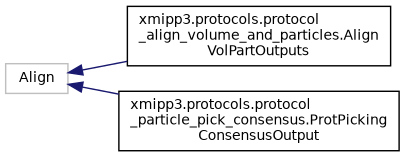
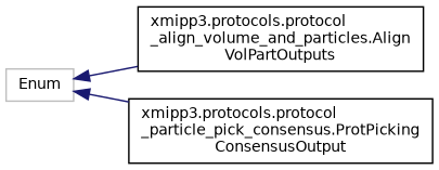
  digraph {
    rankdir=LR
    node [color=black fillcolor=white fontname=Helvetica fontsize=10 shape=record style=filled]
    edge [color=midnightblue dir=back fontname=Helvetica fontsize=10 labelfontname=Helvetica labelfontsize=10 style=solid]
-   n1 [color=grey75 height=0.2 label=Align width=0.4]
+   n1 [color=grey75 height=0.2 label=Enum width=0.4]
    n2 [height=0.2 label="xmipp3.protocols.protocol\l_align_volume_and_particles.Align\lVolPartOutputs" width=0.4]
    n3 [height=0.2 label="xmipp3.protocols.protocol\l_particle_pick_consensus.ProtPicking\lConsensusOutput" width=0.4]
    n1 -> n2
    n1 -> n3
  }
